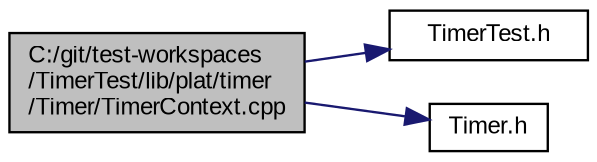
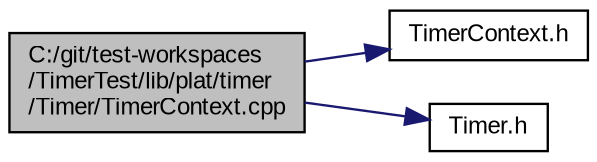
  digraph {
    rankdir=LR
    fontname="Liberation Sans"
    node [color=black fillcolor=white fontname="Liberation Sans" fontsize=10 shape=record style=filled]
    edge [color=midnightblue fontname="Liberation Sans" fontsize=10 labelfontname=Helvetica labelfontsize=10 style=solid]
    n1 [fillcolor=grey75 fontcolor=black height=0.2 label="C:/git/test-workspaces\l/TimerTest/lib/plat/timer\l/Timer/TimerContext.cpp" width=0.4]
-   n2 [height=0.2 label="TimerTest.h" width=0.4]
+   n2 [height=0.2 label="TimerContext.h" width=0.4]
    n3 [height=0.2 label="Timer.h" width=0.4]
    n1 -> n2
    n1 -> n3
  }
